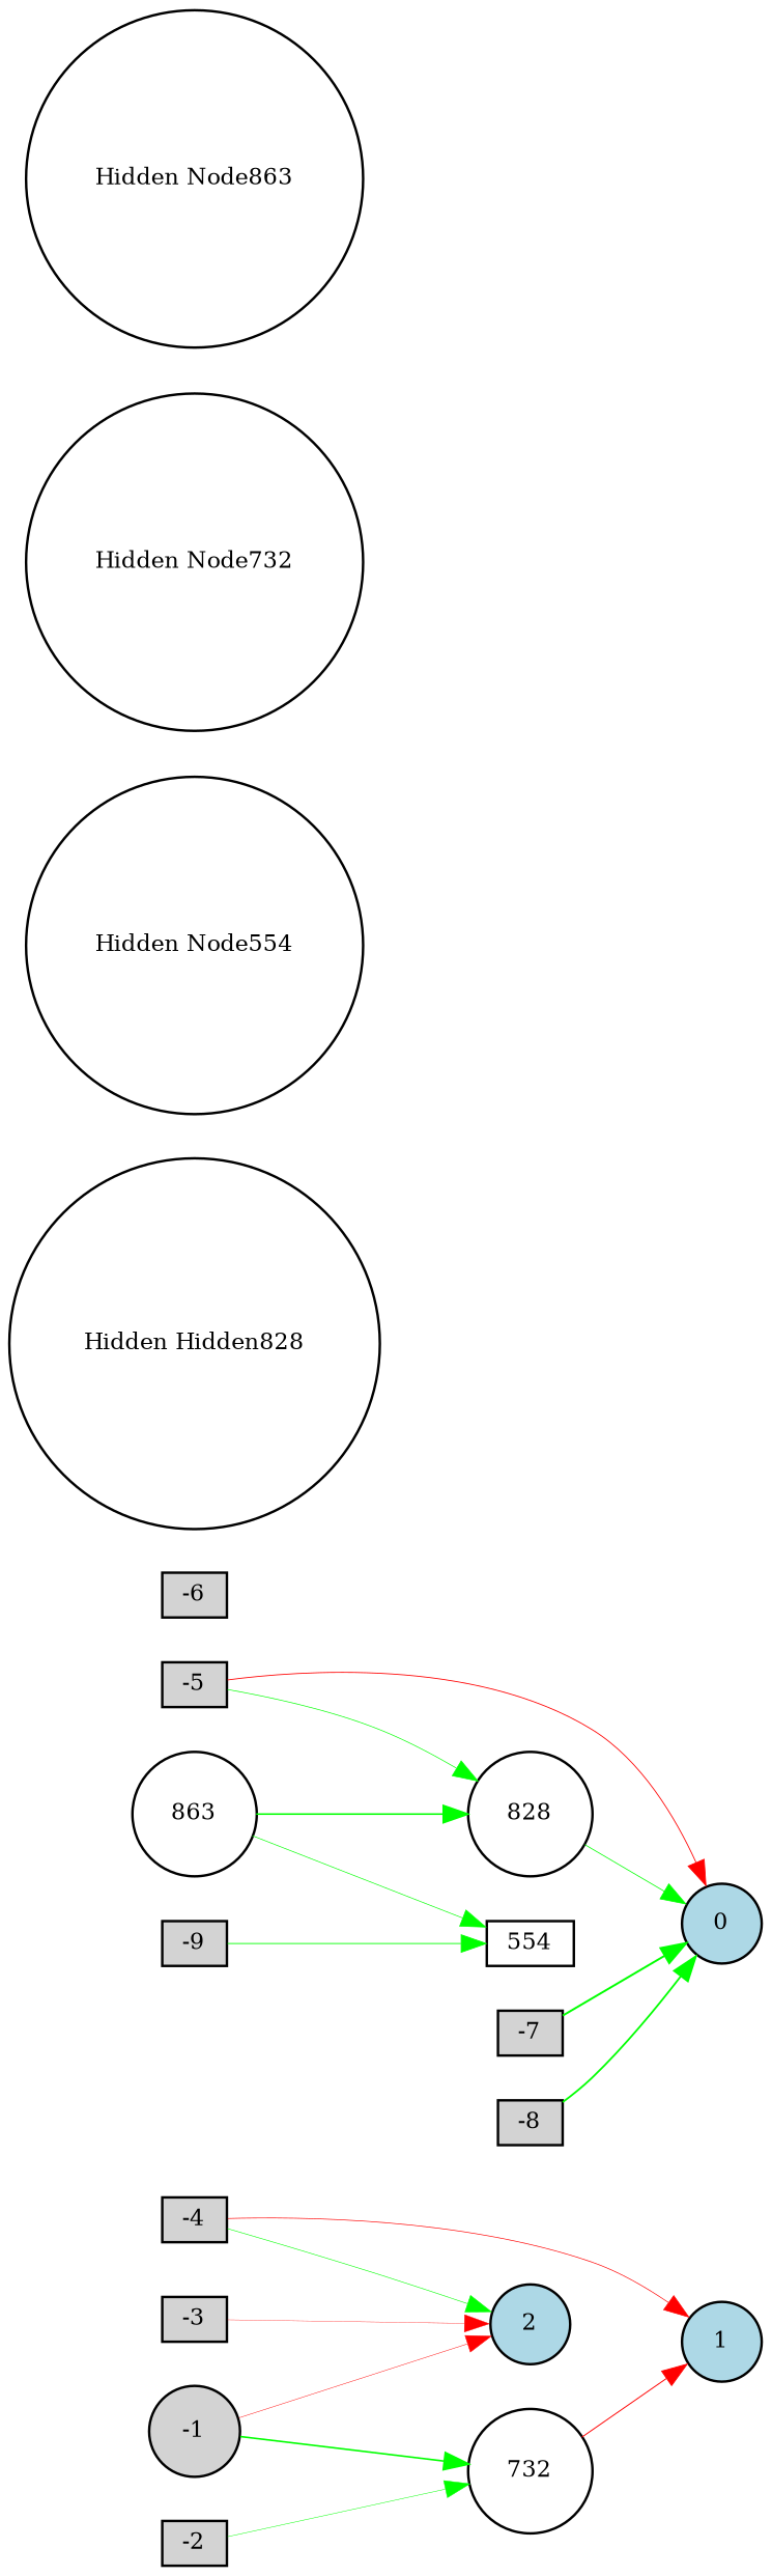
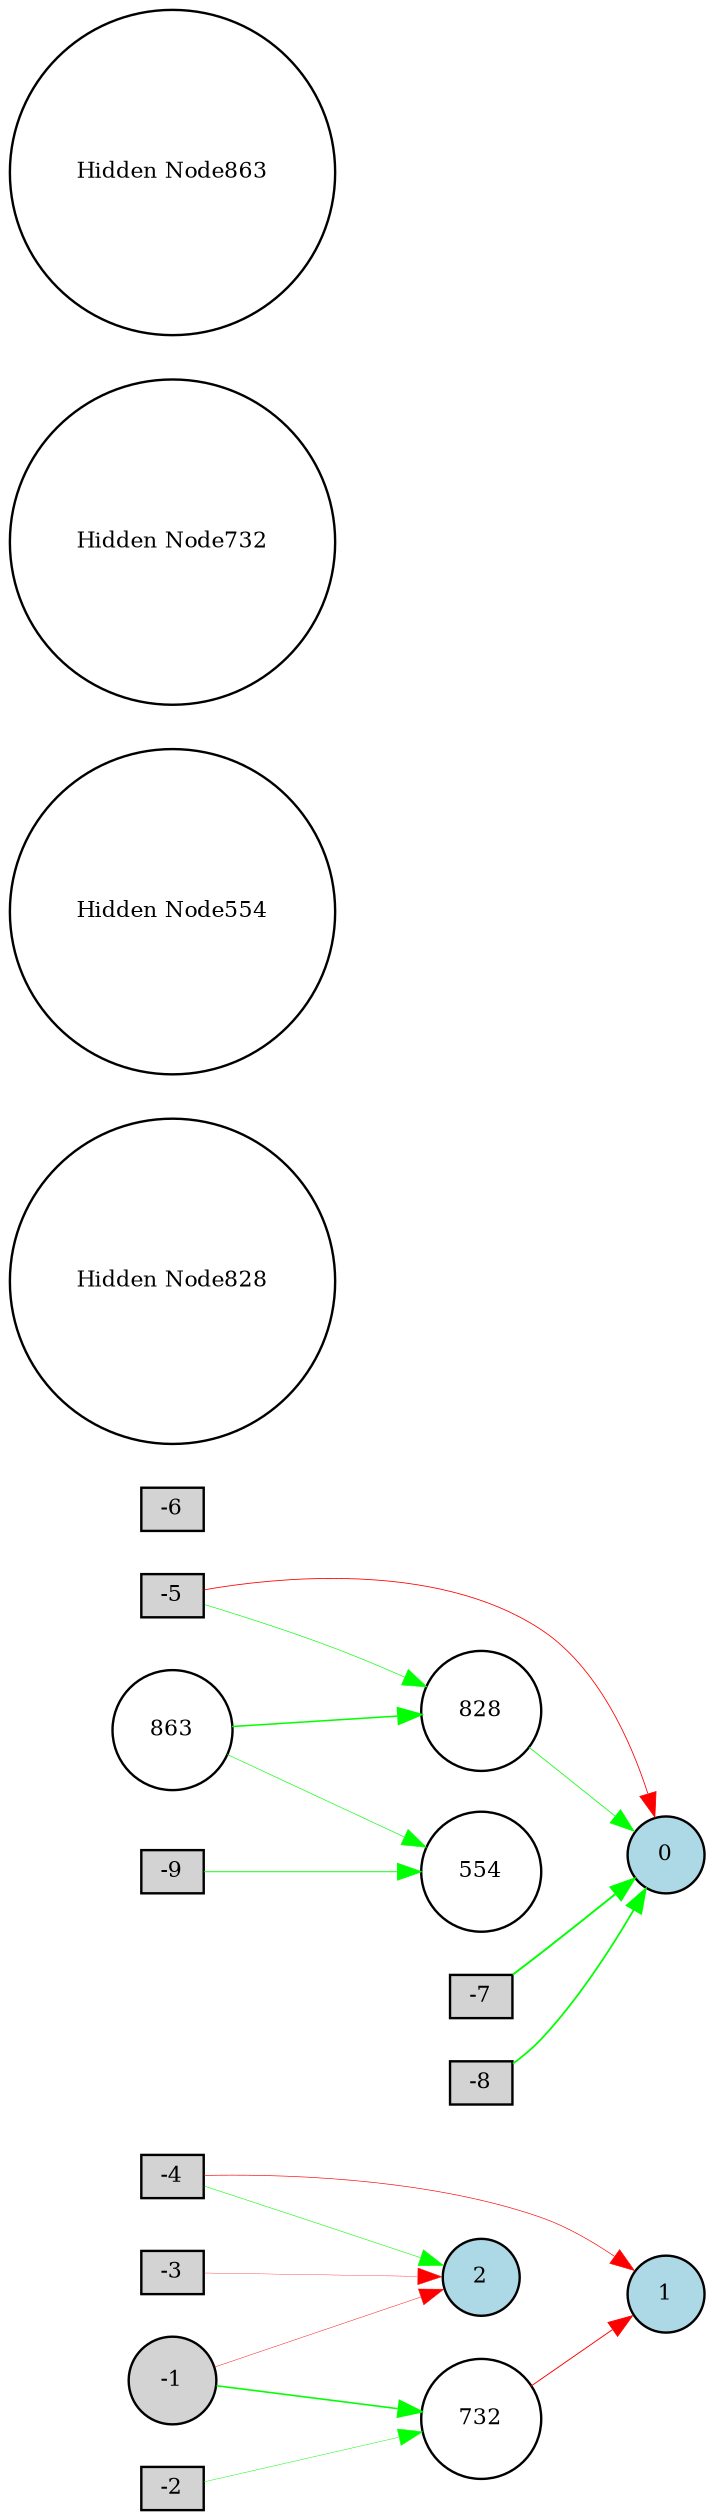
  digraph {
    fontname="DejaVu Serif"
    rankdir=LR
    node [fillcolor=lightgray fontname="DejaVu Serif" fontsize=9 shape=circle style=filled]
    edge [color=green fontname="DejaVu Serif" style=solid]
    -1 [height=0.2 width=0.2]
    2 [fillcolor=lightblue height=0.2 width=0.2]
    732 [height=0.2 width=0.2 fillcolor="" style=""]
    1 [fillcolor=lightblue height=0.2 width=0.2]
    -2 [height=0.2 shape=box width=0.2]
    -3 [height=0.2 shape=box width=0.2]
    -4 [height=0.2 shape=box width=0.2]
    -5 [height=0.2 shape=box width=0.2]
    0 [fillcolor=lightblue height=0.2 width=0.2]
    828 [height=0.2 width=0.2 fillcolor="" style=""]
    -6 [height=0.2 shape=box width=0.2]
    -7 [height=0.2 shape=box width=0.2]
    -8 [height=0.2 shape=box width=0.2]
    -9 [height=0.2 shape=box width=0.2]
-   554 [height=0.2 shape=box width=0.2 fillcolor="" style=""]
-   "Hidden Node828" [fillcolor=white height=0.2 width=0.2 label="Hidden Hidden828"]
+   554 [height=0.2 width=0.2 fillcolor="" style=""]
+   "Hidden Node828" [fillcolor=white height=0.2 width=0.2]
    "Hidden Node554" [fillcolor=white height=0.2 width=0.2]
    "Hidden Node732" [fillcolor=white height=0.2 width=0.2]
    "Hidden Node863" [fillcolor=white height=0.2 width=0.2]
    863 [height=0.2 width=0.2 fillcolor="" style=""]
    -1 -> 2 [color=red penwidth=0.18495950583995258]
    -1 -> 732 [penwidth=0.6598237545704119]
    732 -> 1 [color=red penwidth=0.39207823802642394]
    -2 -> 732 [penwidth=0.19451593905971112]
    -3 -> 2 [color=red penwidth=0.1351660935415529]
    -4 -> 2 [penwidth=0.23523899557236583]
    -4 -> 1 [color=red penwidth=0.2715217321841629]
    -5 -> 0 [color=red penwidth=0.34735318233533785]
    -5 -> 828 [penwidth=0.2747855991030305]
    828 -> 0 [penwidth=0.31110774274413233]
    -7 -> 0 [penwidth=0.7998499270273546]
    -8 -> 0 [penwidth=0.731075927374796]
    -9 -> 554 [penwidth=0.37285661083997523]
    863 -> 828 [penwidth=0.6275988588675732]
    863 -> 554 [penwidth=0.2662844527833993]
  }
